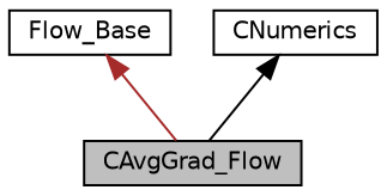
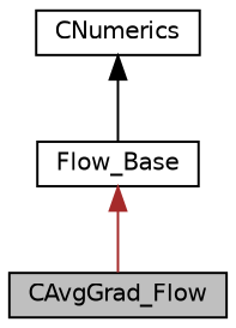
  digraph {
    node [color=black fillcolor=white fontname=Helvetica fontsize=10 shape=record style=filled]
    edge [dir=back fontname=Helvetica fontsize=10 labelfontname=Helvetica labelfontsize=10 style=solid]
    n1 [fillcolor=grey75 fontcolor=black height=0.2 label=CAvgGrad_Flow width=0.4]
    n2 [height=0.2 label=Flow_Base width=0.4]
    n3 [height=0.2 label=CNumerics width=0.4]
    n2 -> n1 [color=brown]
-   n3 -> n1 [color=black]
+   n3 -> n2 [color=black]
  }
